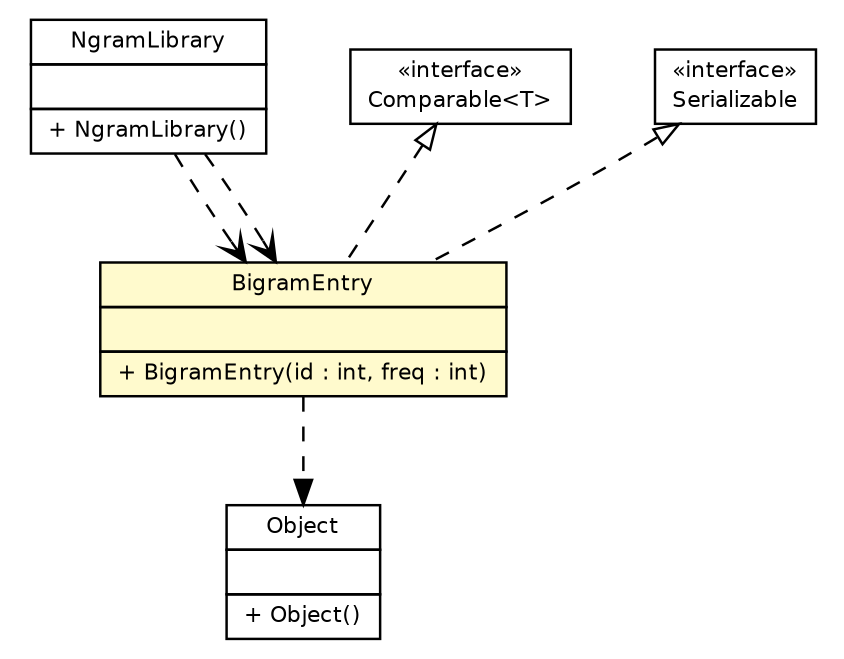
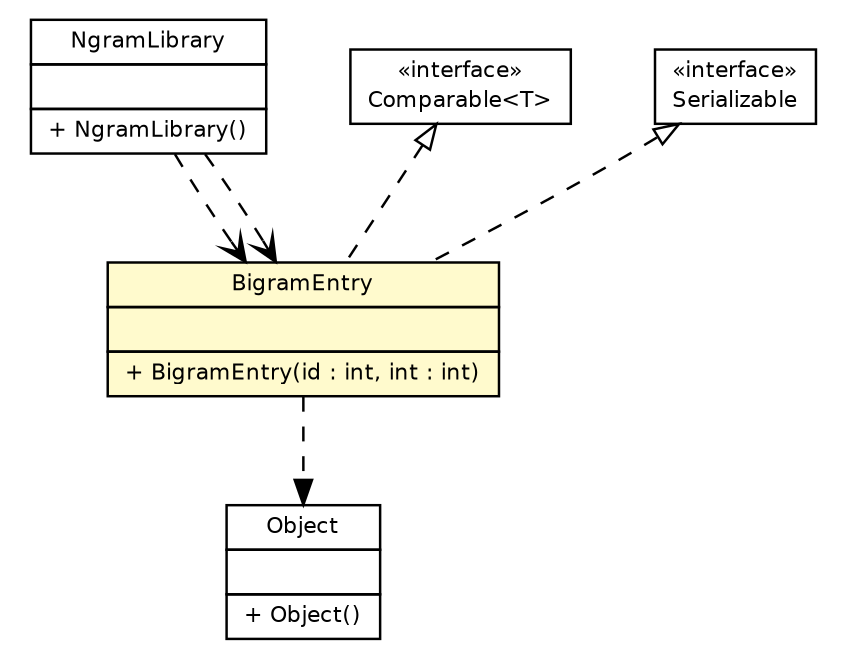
  digraph {
    node [fontcolor=black fontname=Helvetica fontsize=9.0 shape=plaintext]
    edge [color=black fontcolor=black fontname=Helvetica fontsize=10.0 headport=p labelfontname=Helvetica labelfontsize=10 style=dashed tailport=p]
-   n1 [label=<<table border="0" cellborder="1" cellspacing="0" cellpadding="2" port="p" bgcolor="lemonChiffon" href="./BigramEntry.html"> 		<tr><td><table border="0" cellspacing="0" cellpadding="1"> 			<tr><td> BigramEntry </td></tr> 		</table></td></tr> 		<tr><td><table border="0" cellspacing="0" cellpadding="1"> 			<tr><td align="left">  </td></tr> 		</table></td></tr> 		<tr><td><table border="0" cellspacing="0" cellpadding="1"> 			<tr><td align="left"> + BigramEntry(id : int, freq : int) </td></tr> 		</table></td></tr> 		</table>>]
+   n1 [label=<<table border="0" cellborder="1" cellspacing="0" cellpadding="2" port="p" bgcolor="lemonChiffon" href="./BigramEntry.html"> 		<tr><td><table border="0" cellspacing="0" cellpadding="1"> 			<tr><td> BigramEntry </td></tr> 		</table></td></tr> 		<tr><td><table border="0" cellspacing="0" cellpadding="1"> 			<tr><td align="left">  </td></tr> 		</table></td></tr> 		<tr><td><table border="0" cellspacing="0" cellpadding="1"> 			<tr><td align="left"> + BigramEntry(id : int, int : int) </td></tr> 		</table></td></tr> 		</table>>]
    n2 [label=<<table border="0" cellborder="1" cellspacing="0" cellpadding="2" port="p" href="http://java.sun.com/j2se/1.4.2/docs/api/java/lang/Object.html"> 		<tr><td><table border="0" cellspacing="0" cellpadding="1"> 			<tr><td> Object </td></tr> 		</table></td></tr> 		<tr><td><table border="0" cellspacing="0" cellpadding="1"> 			<tr><td align="left">  </td></tr> 		</table></td></tr> 		<tr><td><table border="0" cellspacing="0" cellpadding="1"> 			<tr><td align="left"> + Object() </td></tr> 		</table></td></tr> 		</table>>]
    n3 [label=<<table border="0" cellborder="1" cellspacing="0" cellpadding="2" port="p" href="../util/NgramLibrary.html"> 		<tr><td><table border="0" cellspacing="0" cellpadding="1"> 			<tr><td> NgramLibrary </td></tr> 		</table></td></tr> 		<tr><td><table border="0" cellspacing="0" cellpadding="1"> 			<tr><td align="left">  </td></tr> 		</table></td></tr> 		<tr><td><table border="0" cellspacing="0" cellpadding="1"> 			<tr><td align="left"> + NgramLibrary() </td></tr> 		</table></td></tr> 		</table>>]
    n4 [label=<<table border="0" cellborder="1" cellspacing="0" cellpadding="2" port="p" href="http://java.sun.com/j2se/1.4.2/docs/api/java/lang/Comparable.html"> 		<tr><td><table border="0" cellspacing="0" cellpadding="1"> 			<tr><td> &laquo;interface&raquo; </td></tr> 			<tr><td> Comparable&lt;T&gt; </td></tr> 		</table></td></tr> 		</table>>]
    n5 [label=<<table border="0" cellborder="1" cellspacing="0" cellpadding="2" port="p" href="http://java.sun.com/j2se/1.4.2/docs/api/java/io/Serializable.html"> 		<tr><td><table border="0" cellspacing="0" cellpadding="1"> 			<tr><td> &laquo;interface&raquo; </td></tr> 			<tr><td> Serializable </td></tr> 		</table></td></tr> 		</table>>]
    n1 -> n2 [arrowhead=normal]
    n3 -> n1 [arrowhead=open]
    n3 -> n1 [arrowhead=open]
    n4 -> n1 [arrowtail=empty dir=back fontsize=10 color="" fontcolor=""]
    n5 -> n1 [arrowtail=empty dir=back fontsize=10 color="" fontcolor=""]
  }
